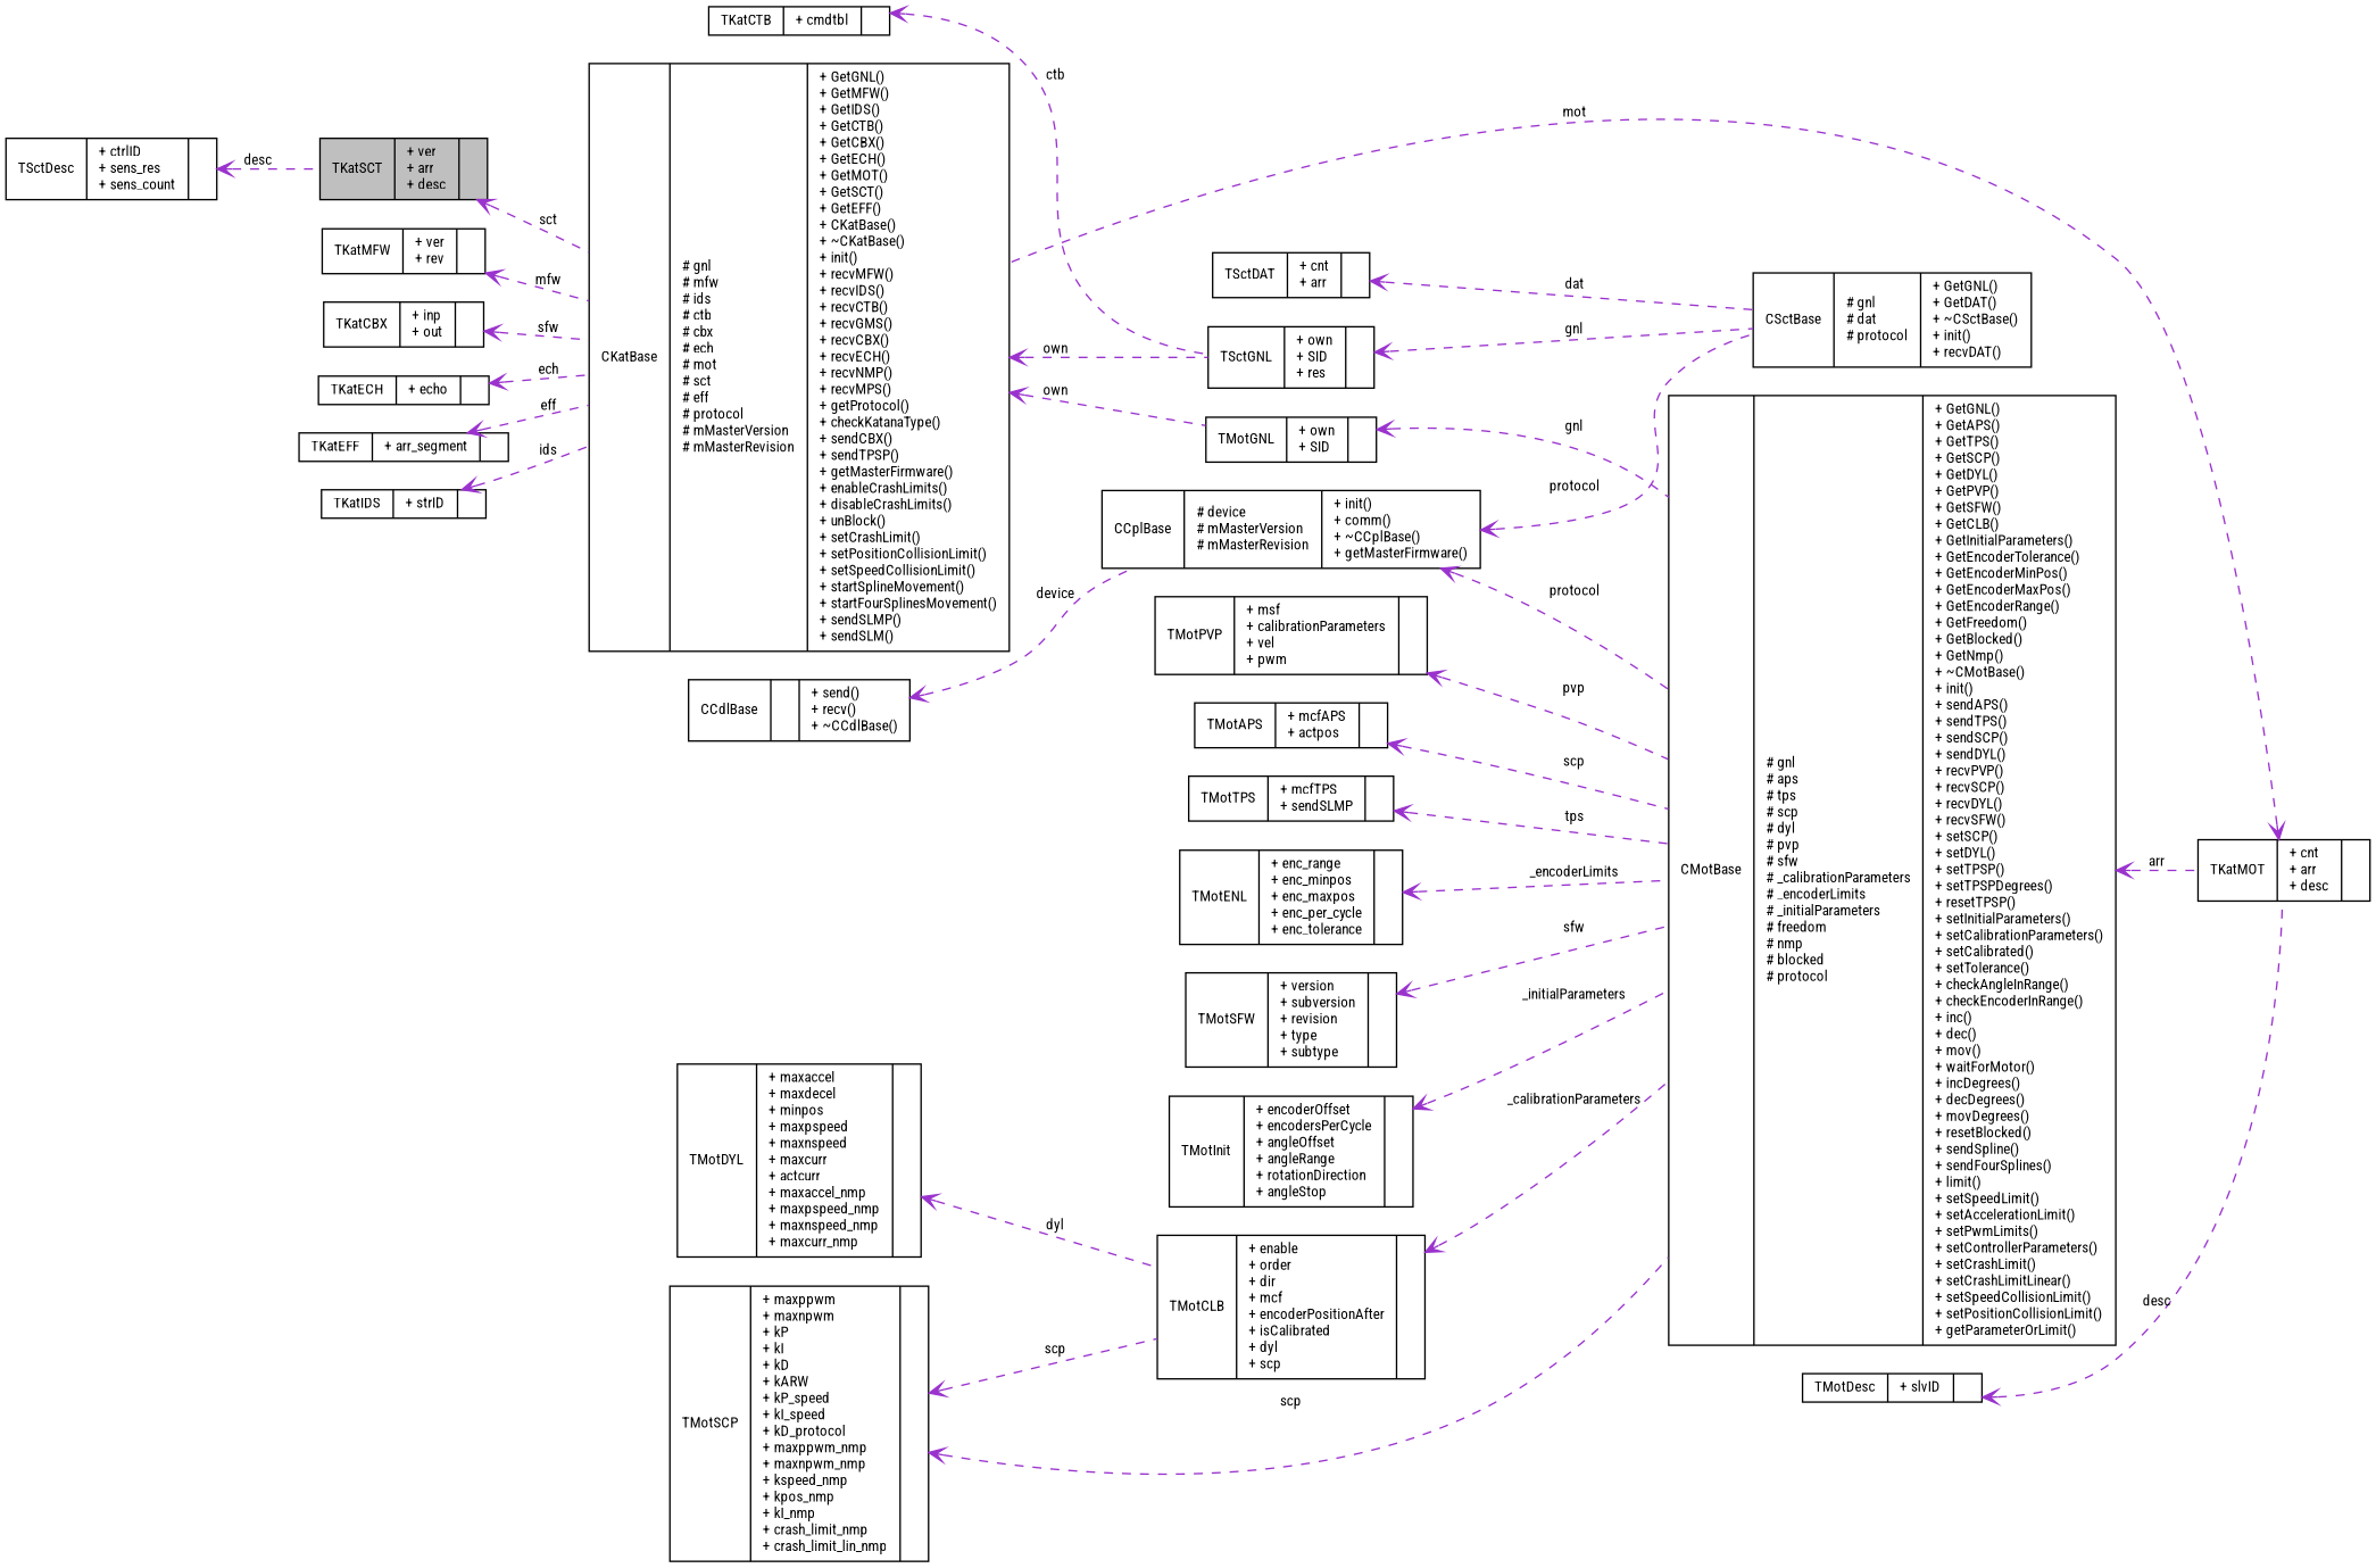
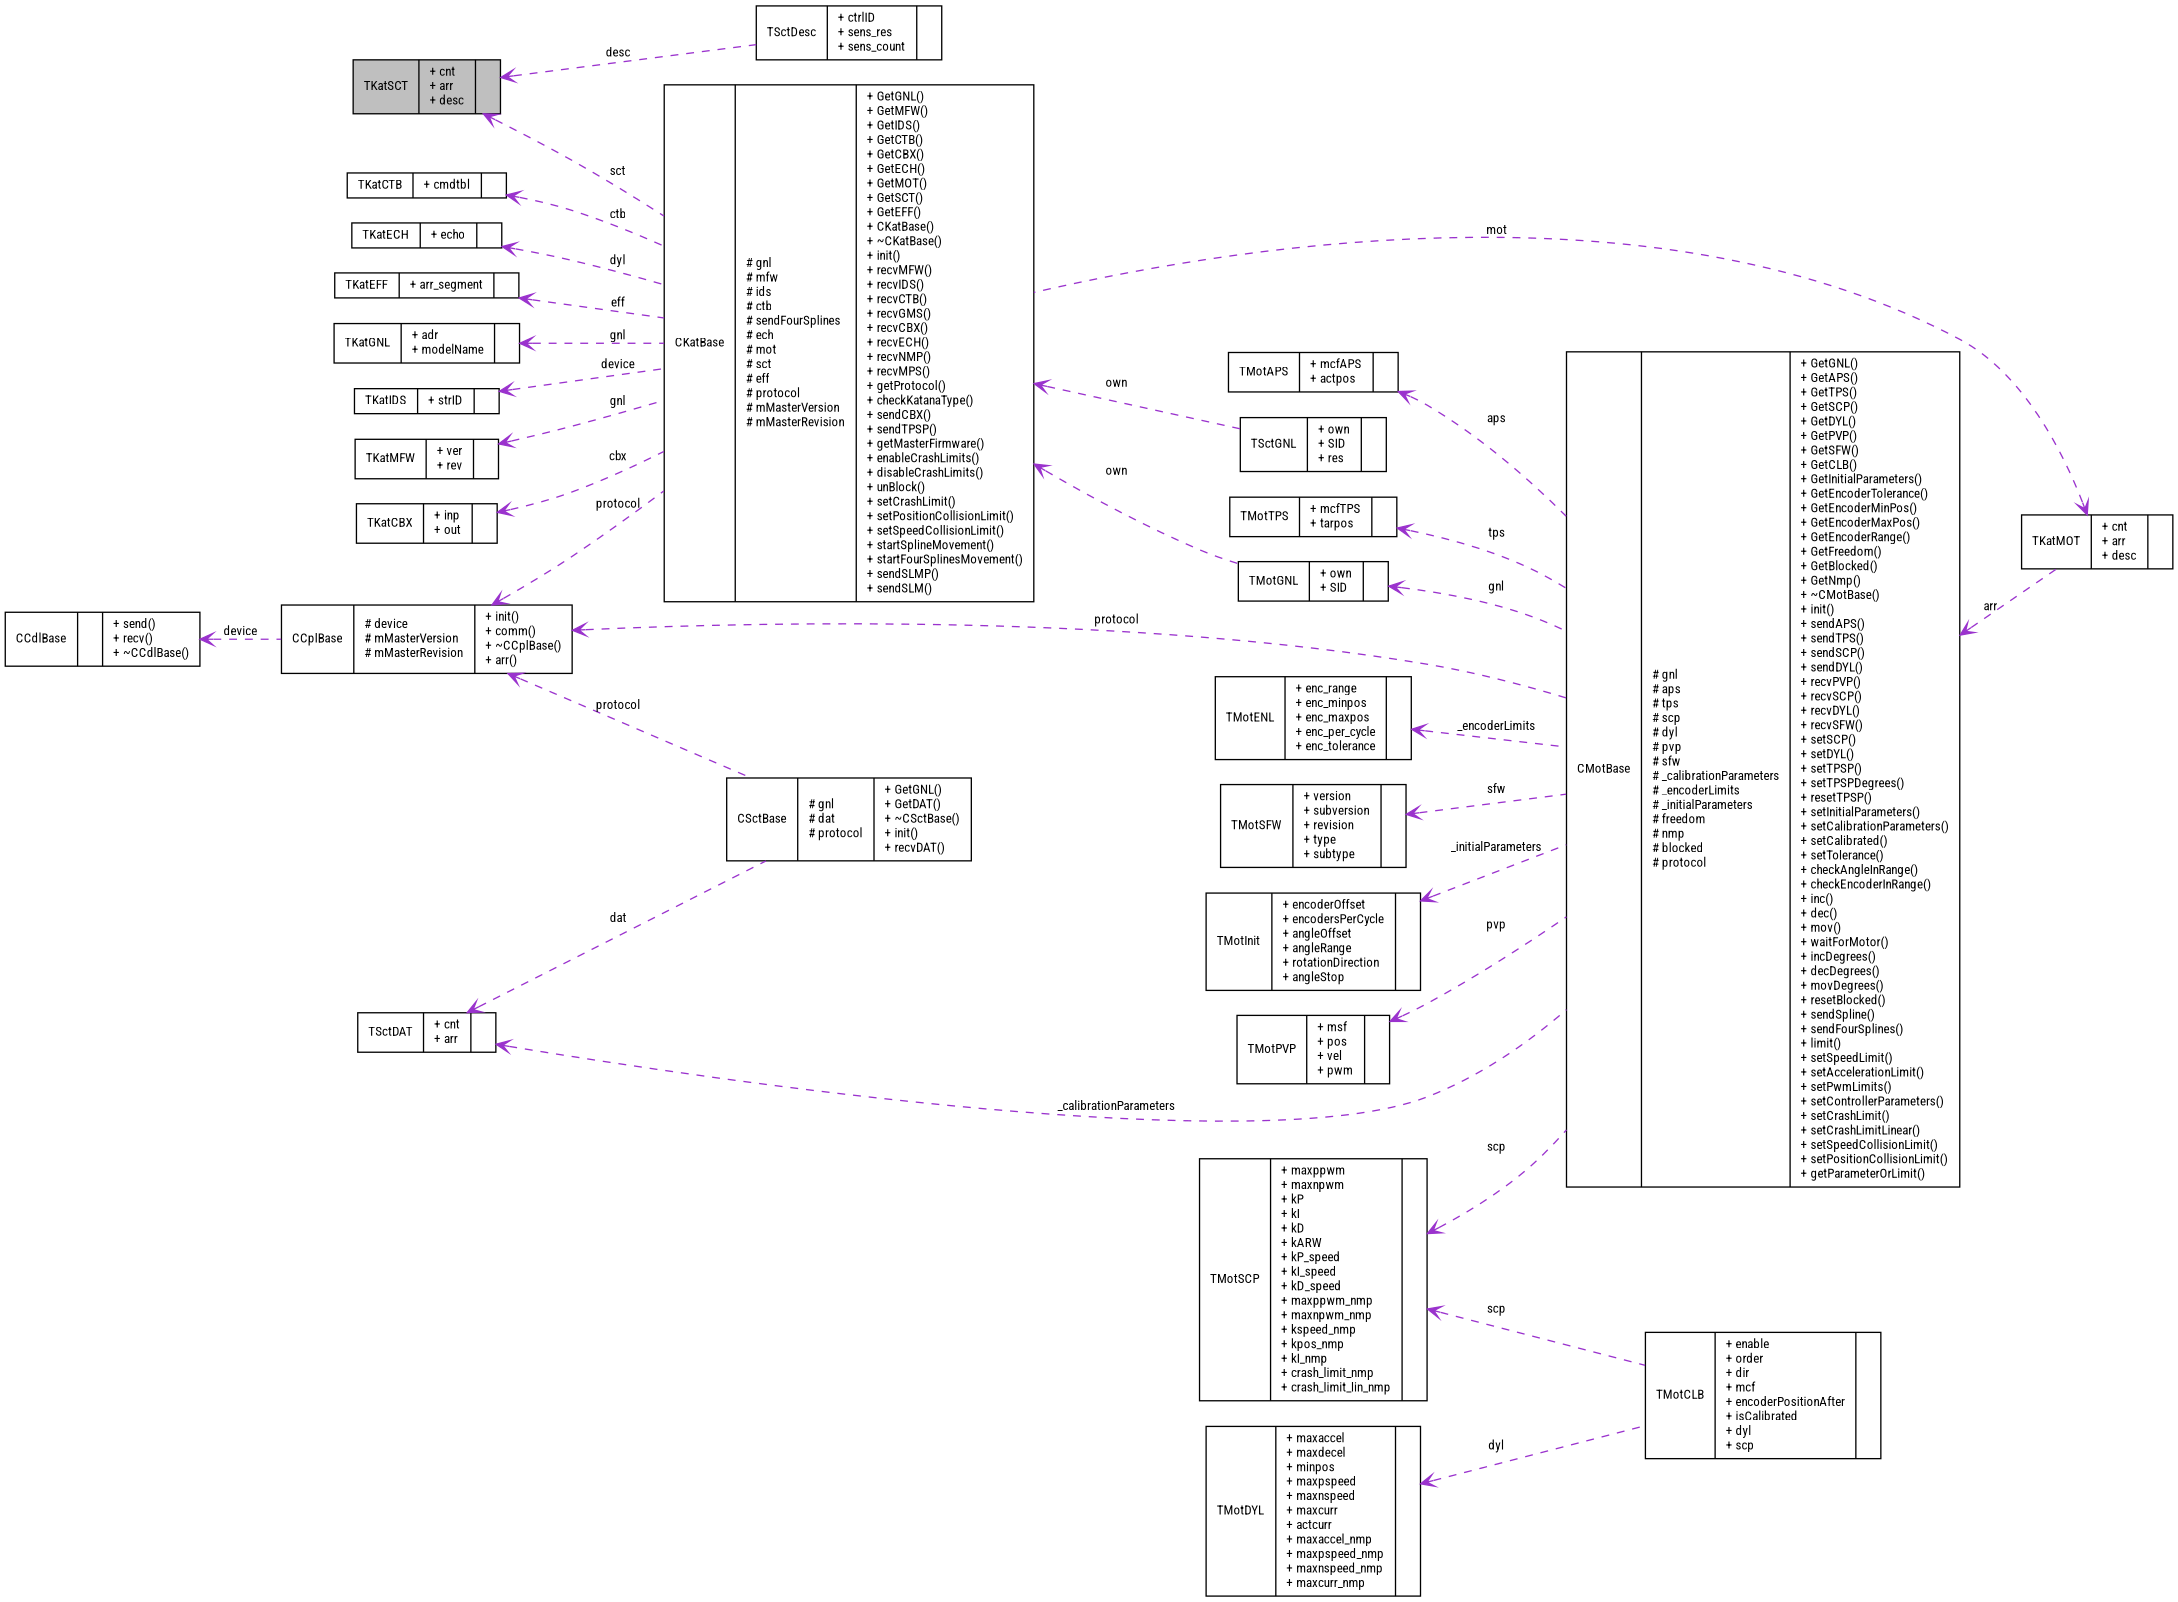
  digraph {
    fontname="Roboto Condensed"
    rankdir=LR
    node [color=black fillcolor=white fontname="Roboto Condensed" fontsize=10 shape=record style=filled]
    edge [arrowtail=open color=darkorchid3 dir=back fontname="Roboto Condensed" fontsize=10 labelfontname="FreeSans.ttf" labelfontsize=10 style=dashed]
-   n1 [fillcolor=grey75 fontcolor=black height=0.2 label="{TKatSCT\n|+ ver\l+ arr\l+ desc\l|}" width=0.4]
-   n2 [height=0.2 label="{CKatBase\n|# gnl\l# mfw\l# ids\l# ctb\l# cbx\l# ech\l# mot\l# sct\l# eff\l# protocol\l# mMasterVersion\l# mMasterRevision\l|+ GetGNL()\l+ GetMFW()\l+ GetIDS()\l+ GetCTB()\l+ GetCBX()\l+ GetECH()\l+ GetMOT()\l+ GetSCT()\l+ GetEFF()\l+ CKatBase()\l+ ~CKatBase()\l+ init()\l+ recvMFW()\l+ recvIDS()\l+ recvCTB()\l+ recvGMS()\l+ recvCBX()\l+ recvECH()\l+ recvNMP()\l+ recvMPS()\l+ getProtocol()\l+ checkKatanaType()\l+ sendCBX()\l+ sendTPSP()\l+ getMasterFirmware()\l+ enableCrashLimits()\l+ disableCrashLimits()\l+ unBlock()\l+ setCrashLimit()\l+ setPositionCollisionLimit()\l+ setSpeedCollisionLimit()\l+ startSplineMovement()\l+ startFourSplinesMovement()\l+ sendSLMP()\l+ sendSLM()\l}" width=0.4]
+   n1 [fillcolor=grey75 fontcolor=black height=0.2 label="{TKatSCT\n|+ cnt\l+ arr\l+ desc\l|}" width=0.4]
+   n2 [height=0.2 label="{CKatBase\n|# gnl\l# mfw\l# ids\l# ctb\l# sendFourSplines\l# ech\l# mot\l# sct\l# eff\l# protocol\l# mMasterVersion\l# mMasterRevision\l|+ GetGNL()\l+ GetMFW()\l+ GetIDS()\l+ GetCTB()\l+ GetCBX()\l+ GetECH()\l+ GetMOT()\l+ GetSCT()\l+ GetEFF()\l+ CKatBase()\l+ ~CKatBase()\l+ init()\l+ recvMFW()\l+ recvIDS()\l+ recvCTB()\l+ recvGMS()\l+ recvCBX()\l+ recvECH()\l+ recvNMP()\l+ recvMPS()\l+ getProtocol()\l+ checkKatanaType()\l+ sendCBX()\l+ sendTPSP()\l+ getMasterFirmware()\l+ enableCrashLimits()\l+ disableCrashLimits()\l+ unBlock()\l+ setCrashLimit()\l+ setPositionCollisionLimit()\l+ setSpeedCollisionLimit()\l+ startSplineMovement()\l+ startFourSplinesMovement()\l+ sendSLMP()\l+ sendSLM()\l}" width=0.4]
    n3 [height=0.2 label="{TSctGNL\n|+ own\l+ SID\l+ res\l|}" width=0.4]
    n4 [height=0.2 label="{TMotGNL\n|+ own\l+ SID\l|}" width=0.4]
    n5 [height=0.2 label="{TSctDesc\n|+ ctrlID\l+ sens_res\l+ sens_count\l|}" width=0.4]
    n6 [height=0.2 label="{CSctBase\n|# gnl\l# dat\l# protocol\l|+ GetGNL()\l+ GetDAT()\l+ ~CSctBase()\l+ init()\l+ recvDAT()\l}" width=0.4]
    n7 [height=0.2 label="{CMotBase\n|# gnl\l# aps\l# tps\l# scp\l# dyl\l# pvp\l# sfw\l# _calibrationParameters\l# _encoderLimits\l# _initialParameters\l# freedom\l# nmp\l# blocked\l# protocol\l|+ GetGNL()\l+ GetAPS()\l+ GetTPS()\l+ GetSCP()\l+ GetDYL()\l+ GetPVP()\l+ GetSFW()\l+ GetCLB()\l+ GetInitialParameters()\l+ GetEncoderTolerance()\l+ GetEncoderMinPos()\l+ GetEncoderMaxPos()\l+ GetEncoderRange()\l+ GetFreedom()\l+ GetBlocked()\l+ GetNmp()\l+ ~CMotBase()\l+ init()\l+ sendAPS()\l+ sendTPS()\l+ sendSCP()\l+ sendDYL()\l+ recvPVP()\l+ recvSCP()\l+ recvDYL()\l+ recvSFW()\l+ setSCP()\l+ setDYL()\l+ setTPSP()\l+ setTPSPDegrees()\l+ resetTPSP()\l+ setInitialParameters()\l+ setCalibrationParameters()\l+ setCalibrated()\l+ setTolerance()\l+ checkAngleInRange()\l+ checkEncoderInRange()\l+ inc()\l+ dec()\l+ mov()\l+ waitForMotor()\l+ incDegrees()\l+ decDegrees()\l+ movDegrees()\l+ resetBlocked()\l+ sendSpline()\l+ sendFourSplines()\l+ limit()\l+ setSpeedLimit()\l+ setAccelerationLimit()\l+ setPwmLimits()\l+ setControllerParameters()\l+ setCrashLimit()\l+ setCrashLimitLinear()\l+ setSpeedCollisionLimit()\l+ setPositionCollisionLimit()\l+ getParameterOrLimit()\l}" width=0.4]
    n8 [height=0.2 label="{TKatMFW\n|+ ver\l+ rev\l|}" width=0.4]
    n9 [height=0.2 label="{TKatCBX\n|+ inp\l+ out\l|}" width=0.4]
    n10 [height=0.2 label="{TKatCTB\n|+ cmdtbl\l|}" width=0.4]
    n11 [height=0.2 label="{TKatECH\n|+ echo\l|}" width=0.4]
    n12 [height=0.2 label="{TKatEFF\n|+ arr_segment\l|}" width=0.4]
+   n13 [height=0.2 label="{TKatGNL\n|+ adr\l+ modelName\l|}" width=0.4]
    n14 [height=0.2 label="{TKatMOT\n|+ cnt\l+ arr\l+ desc\l|}" width=0.4]
-   n15 [height=0.2 label="{TMotDesc\n|+ slvID\l|}" width=0.4]
    n16 [height=0.2 label="{TMotENL\n|+ enc_range\l+ enc_minpos\l+ enc_maxpos\l+ enc_per_cycle\l+ enc_tolerance\l|}" width=0.4]
    n17 [height=0.2 label="{TMotSFW\n|+ version\l+ subversion\l+ revision\l+ type\l+ subtype\l|}" width=0.4]
    n18 [height=0.2 label="{TMotInit\n|+ encoderOffset\l+ encodersPerCycle\l+ angleOffset\l+ angleRange\l+ rotationDirection\l+ angleStop\l|}" width=0.4]
    n19 [height=0.2 label="{TMotCLB\n|+ enable\l+ order\l+ dir\l+ mcf\l+ encoderPositionAfter\l+ isCalibrated\l+ dyl\l+ scp\l|}" width=0.4]
-   n20 [height=0.2 label="{TMotSCP\n|+ maxppwm\l+ maxnpwm\l+ kP\l+ kI\l+ kD\l+ kARW\l+ kP_speed\l+ kI_speed\l+ kD_protocol\l+ maxppwm_nmp\l+ maxnpwm_nmp\l+ kspeed_nmp\l+ kpos_nmp\l+ kI_nmp\l+ crash_limit_nmp\l+ crash_limit_lin_nmp\l|}" width=0.4]
+   n20 [height=0.2 label="{TMotSCP\n|+ maxppwm\l+ maxnpwm\l+ kP\l+ kI\l+ kD\l+ kARW\l+ kP_speed\l+ kI_speed\l+ kD_speed\l+ maxppwm_nmp\l+ maxnpwm_nmp\l+ kspeed_nmp\l+ kpos_nmp\l+ kI_nmp\l+ crash_limit_nmp\l+ crash_limit_lin_nmp\l|}" width=0.4]
    n21 [height=0.2 label="{TMotDYL\n|+ maxaccel\l+ maxdecel\l+ minpos\l+ maxpspeed\l+ maxnspeed\l+ maxcurr\l+ actcurr\l+ maxaccel_nmp\l+ maxpspeed_nmp\l+ maxnspeed_nmp\l+ maxcurr_nmp\l|}" width=0.4]
-   n22 [height=0.2 label="{TMotPVP\n|+ msf\l+ calibrationParameters\l+ vel\l+ pwm\l|}" width=0.4]
+   n22 [height=0.2 label="{TMotPVP\n|+ msf\l+ pos\l+ vel\l+ pwm\l|}" width=0.4]
    n23 [height=0.2 label="{TMotAPS\n|+ mcfAPS\l+ actpos\l|}" width=0.4]
-   n24 [height=0.2 label="{TMotTPS\n|+ mcfTPS\l+ sendSLMP\l|}" width=0.4]
-   n25 [height=0.2 label="{CCplBase\n|# device\l# mMasterVersion\l# mMasterRevision\l|+ init()\l+ comm()\l+ ~CCplBase()\l+ getMasterFirmware()\l}" width=0.4]
+   n24 [height=0.2 label="{TMotTPS\n|+ mcfTPS\l+ tarpos\l|}" width=0.4]
+   n25 [height=0.2 label="{CCplBase\n|# device\l# mMasterVersion\l# mMasterRevision\l|+ init()\l+ comm()\l+ ~CCplBase()\l+ arr()\l}" width=0.4]
    n26 [height=0.2 label="{CCdlBase\n||+ send()\l+ recv()\l+ ~CCdlBase()\l}" width=0.4]
    n27 [height=0.2 label="{TKatIDS\n|+ strID\l|}" width=0.4]
    n28 [height=0.2 label="{TSctDAT\n|+ cnt\l+ arr\l|}" width=0.4]
    n1 -> n2 [label=sct]
    n2 -> n3 [label=own]
    n2 -> n4 [label=own]
-   n3 -> n6 [label=gnl]
    n4 -> n7 [label=gnl]
-   n5 -> n1 [label=desc]
+   n1 -> n5 [label=desc]
    n7 -> n14 [label=arr]
-   n8 -> n2 [label=mfw]
-   n9 -> n2 [label=sfw]
-   n10 -> n3 [label=ctb]
-   n11 -> n2 [label=ech]
+   n8 -> n2 [label=gnl]
+   n9 -> n2 [label=cbx]
+   n10 -> n2 [label=ctb]
+   n11 -> n2 [label=dyl]
    n12 -> n2 [label=eff]
+   n13 -> n2 [label=gnl]
    n14 -> n2 [label=mot]
-   n15 -> n14 [label=desc]
    n16 -> n7 [label=_encoderLimits]
    n17 -> n7 [label=sfw]
    n18 -> n7 [label=_initialParameters]
-   n19 -> n7 [label=_calibrationParameters]
+   n28 -> n7 [label=_calibrationParameters]
    n20 -> n7 [label=scp]
    n20 -> n19 [label=scp]
    n21 -> n19 [label=dyl]
    n22 -> n7 [label=pvp]
-   n23 -> n7 [label=scp]
+   n23 -> n7 [label=aps]
    n24 -> n7 [label=tps]
+   n25 -> n2 [label=protocol]
    n25 -> n6 [label=protocol]
    n25 -> n7 [label=protocol]
    n26 -> n25 [label=device]
-   n27 -> n2 [label=ids]
+   n27 -> n2 [label=device]
    n28 -> n6 [label=dat]
  }
